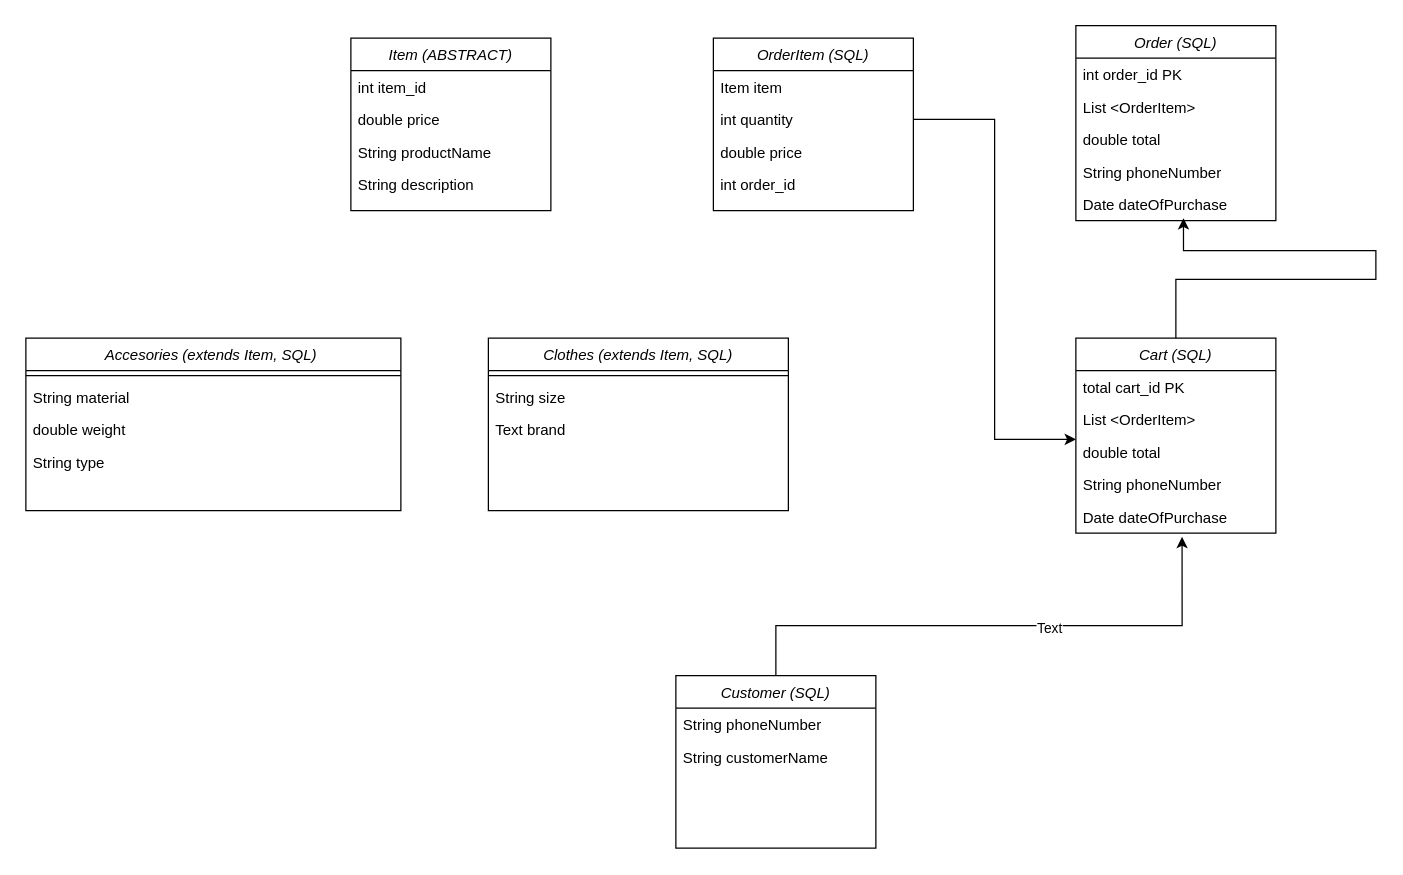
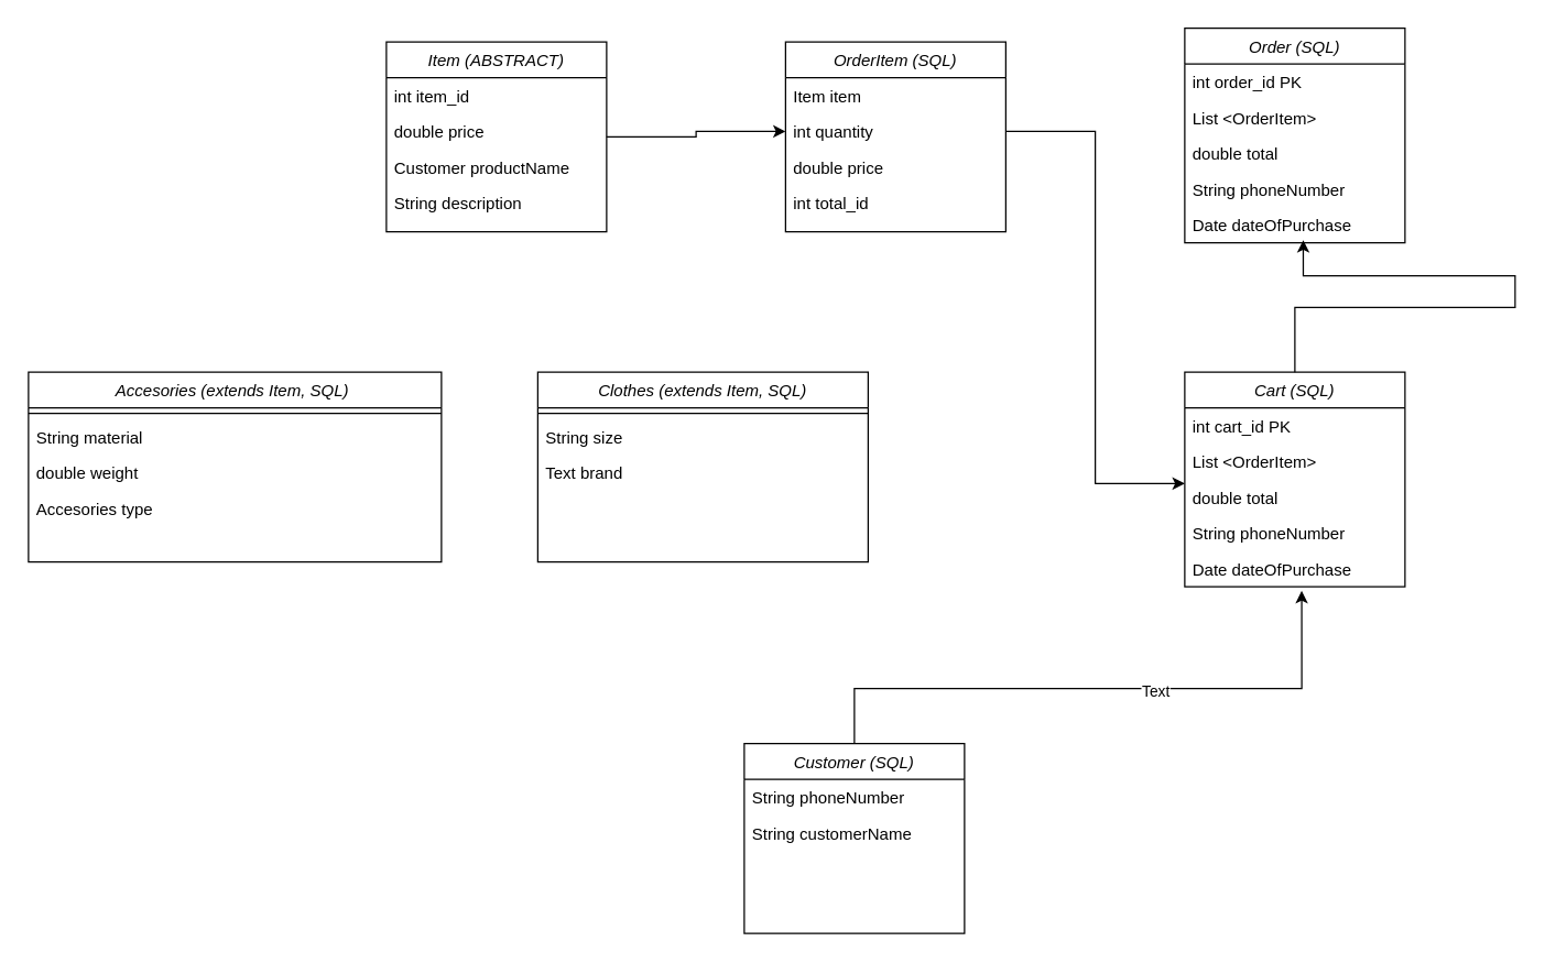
  <mxCell id="0" />
  <mxCell id="1" parent="0" />
+ <mxCell id="2" style="edgeStyle=orthogonalEdgeStyle;rounded=0;orthogonalLoop=1;jettySize=auto;html=1;entryX=0;entryY=0.5;entryDx=0;entryDy=0;" parent="1" source="3" target="34" edge="1"><mxGeometry relative="1" as="geometry" /></mxCell>
  <mxCell id="3" value="Item (ABSTRACT)" style="swimlane;fontStyle=2;align=center;verticalAlign=top;childLayout=stackLayout;horizontal=1;startSize=26;horizontalStack=0;resizeParent=1;resizeLast=0;collapsible=1;marginBottom=0;rounded=0;shadow=0;strokeWidth=1;" parent="1" vertex="1"><mxGeometry x="280" y="30" width="160" height="138" as="geometry"><mxRectangle x="230" y="140" width="160" height="26" as="alternateBounds" /></mxGeometry></mxCell>
  <mxCell id="4" value="int item_id" style="text;align=left;verticalAlign=top;spacingLeft=4;spacingRight=4;overflow=hidden;rotatable=0;points=[[0,0.5],[1,0.5]];portConstraint=eastwest;" parent="3" vertex="1"><mxGeometry y="26" width="160" height="26" as="geometry" /></mxCell>
  <mxCell id="5" value="double price" style="text;align=left;verticalAlign=top;spacingLeft=4;spacingRight=4;overflow=hidden;rotatable=0;points=[[0,0.5],[1,0.5]];portConstraint=eastwest;rounded=0;shadow=0;html=0;" parent="3" vertex="1"><mxGeometry y="52" width="160" height="26" as="geometry" /></mxCell>
- <mxCell id="6" value="String productName" style="text;align=left;verticalAlign=top;spacingLeft=4;spacingRight=4;overflow=hidden;rotatable=0;points=[[0,0.5],[1,0.5]];portConstraint=eastwest;rounded=0;shadow=0;html=0;" parent="3" vertex="1"><mxGeometry y="78" width="160" height="26" as="geometry" /></mxCell>
+ <mxCell id="6" value="Customer productName" style="text;align=left;verticalAlign=top;spacingLeft=4;spacingRight=4;overflow=hidden;rotatable=0;points=[[0,0.5],[1,0.5]];portConstraint=eastwest;rounded=0;shadow=0;html=0;" parent="3" vertex="1"><mxGeometry y="78" width="160" height="26" as="geometry" /></mxCell>
  <mxCell id="7" value="String description" style="text;align=left;verticalAlign=top;spacingLeft=4;spacingRight=4;overflow=hidden;rotatable=0;points=[[0,0.5],[1,0.5]];portConstraint=eastwest;rounded=0;shadow=0;html=0;" parent="3" vertex="1"><mxGeometry y="104" width="160" height="26" as="geometry" /></mxCell>
  <mxCell id="8" value="Clothes (extends Item, SQL)" style="swimlane;fontStyle=2;align=center;verticalAlign=top;childLayout=stackLayout;horizontal=1;startSize=26;horizontalStack=0;resizeParent=1;resizeLast=0;collapsible=1;marginBottom=0;rounded=0;shadow=0;strokeWidth=1;" parent="1" vertex="1"><mxGeometry x="390" y="270" width="240" height="138" as="geometry"><mxRectangle x="230" y="140" width="160" height="26" as="alternateBounds" /></mxGeometry></mxCell>
  <mxCell id="9" value="" style="line;html=1;strokeWidth=1;align=left;verticalAlign=middle;spacingTop=-1;spacingLeft=3;spacingRight=3;rotatable=0;labelPosition=right;points=[];portConstraint=eastwest;" parent="8" vertex="1"><mxGeometry y="26" width="240" height="8" as="geometry" /></mxCell>
  <mxCell id="10" value="String size" style="text;align=left;verticalAlign=top;spacingLeft=4;spacingRight=4;overflow=hidden;rotatable=0;points=[[0,0.5],[1,0.5]];portConstraint=eastwest;rounded=0;shadow=0;html=0;" parent="8" vertex="1"><mxGeometry y="34" width="240" height="26" as="geometry" /></mxCell>
  <mxCell id="11" value="Text brand" style="text;align=left;verticalAlign=top;spacingLeft=4;spacingRight=4;overflow=hidden;rotatable=0;points=[[0,0.5],[1,0.5]];portConstraint=eastwest;rounded=0;shadow=0;html=0;" parent="8" vertex="1"><mxGeometry y="60" width="240" height="26" as="geometry" /></mxCell>
  <mxCell id="12" value="Accesories (extends Item, SQL) " style="swimlane;fontStyle=2;align=center;verticalAlign=top;childLayout=stackLayout;horizontal=1;startSize=26;horizontalStack=0;resizeParent=1;resizeLast=0;collapsible=1;marginBottom=0;rounded=0;shadow=0;strokeWidth=1;" parent="1" vertex="1"><mxGeometry x="20" y="270" width="300" height="138" as="geometry"><mxRectangle x="230" y="140" width="160" height="26" as="alternateBounds" /></mxGeometry></mxCell>
  <mxCell id="13" value="" style="line;html=1;strokeWidth=1;align=left;verticalAlign=middle;spacingTop=-1;spacingLeft=3;spacingRight=3;rotatable=0;labelPosition=right;points=[];portConstraint=eastwest;" parent="12" vertex="1"><mxGeometry y="26" width="300" height="8" as="geometry" /></mxCell>
  <mxCell id="14" value="String material" style="text;align=left;verticalAlign=top;spacingLeft=4;spacingRight=4;overflow=hidden;rotatable=0;points=[[0,0.5],[1,0.5]];portConstraint=eastwest;rounded=0;shadow=0;html=0;" parent="12" vertex="1"><mxGeometry y="34" width="300" height="26" as="geometry" /></mxCell>
  <mxCell id="15" value="double weight" style="text;align=left;verticalAlign=top;spacingLeft=4;spacingRight=4;overflow=hidden;rotatable=0;points=[[0,0.5],[1,0.5]];portConstraint=eastwest;rounded=0;shadow=0;html=0;" parent="12" vertex="1"><mxGeometry y="60" width="300" height="26" as="geometry" /></mxCell>
- <mxCell id="16" value="String type" style="text;align=left;verticalAlign=top;spacingLeft=4;spacingRight=4;overflow=hidden;rotatable=0;points=[[0,0.5],[1,0.5]];portConstraint=eastwest;rounded=0;shadow=0;html=0;" parent="12" vertex="1"><mxGeometry y="86" width="300" height="32" as="geometry" /></mxCell>
+ <mxCell id="16" value="Accesories type" style="text;align=left;verticalAlign=top;spacingLeft=4;spacingRight=4;overflow=hidden;rotatable=0;points=[[0,0.5],[1,0.5]];portConstraint=eastwest;rounded=0;shadow=0;html=0;" parent="12" vertex="1"><mxGeometry y="86" width="300" height="32" as="geometry" /></mxCell>
  <mxCell id="17" value="Order (SQL)" style="swimlane;fontStyle=2;align=center;verticalAlign=top;childLayout=stackLayout;horizontal=1;startSize=26;horizontalStack=0;resizeParent=1;resizeLast=0;collapsible=1;marginBottom=0;rounded=0;shadow=0;strokeWidth=1;" parent="1" vertex="1"><mxGeometry x="860" y="20" width="160" height="156" as="geometry"><mxRectangle x="230" y="140" width="160" height="26" as="alternateBounds" /></mxGeometry></mxCell>
  <mxCell id="18" value="int order_id PK" style="text;align=left;verticalAlign=top;spacingLeft=4;spacingRight=4;overflow=hidden;rotatable=0;points=[[0,0.5],[1,0.5]];portConstraint=eastwest;" parent="17" vertex="1"><mxGeometry y="26" width="160" height="26" as="geometry" /></mxCell>
  <mxCell id="19" value="List &lt;OrderItem&gt;" style="text;align=left;verticalAlign=top;spacingLeft=4;spacingRight=4;overflow=hidden;rotatable=0;points=[[0,0.5],[1,0.5]];portConstraint=eastwest;rounded=0;shadow=0;html=0;" parent="17" vertex="1"><mxGeometry y="52" width="160" height="26" as="geometry" /></mxCell>
  <mxCell id="20" value="double total" style="text;align=left;verticalAlign=top;spacingLeft=4;spacingRight=4;overflow=hidden;rotatable=0;points=[[0,0.5],[1,0.5]];portConstraint=eastwest;rounded=0;shadow=0;html=0;" parent="17" vertex="1"><mxGeometry y="78" width="160" height="26" as="geometry" /></mxCell>
  <mxCell id="21" value="String phoneNumber" style="text;align=left;verticalAlign=top;spacingLeft=4;spacingRight=4;overflow=hidden;rotatable=0;points=[[0,0.5],[1,0.5]];portConstraint=eastwest;rounded=0;shadow=0;html=0;" parent="17" vertex="1"><mxGeometry y="104" width="160" height="26" as="geometry" /></mxCell>
  <mxCell id="22" value="Date dateOfPurchase" style="text;align=left;verticalAlign=top;spacingLeft=4;spacingRight=4;overflow=hidden;rotatable=0;points=[[0,0.5],[1,0.5]];portConstraint=eastwest;rounded=0;shadow=0;html=0;" parent="17" vertex="1"><mxGeometry y="130" width="160" height="26" as="geometry" /></mxCell>
  <mxCell id="23" value="Cart (SQL)" style="swimlane;fontStyle=2;align=center;verticalAlign=top;childLayout=stackLayout;horizontal=1;startSize=26;horizontalStack=0;resizeParent=1;resizeLast=0;collapsible=1;marginBottom=0;rounded=0;shadow=0;strokeWidth=1;" parent="1" vertex="1"><mxGeometry x="860" y="270" width="160" height="156" as="geometry"><mxRectangle x="230" y="140" width="160" height="26" as="alternateBounds" /></mxGeometry></mxCell>
- <mxCell id="24" value="total cart_id PK" style="text;align=left;verticalAlign=top;spacingLeft=4;spacingRight=4;overflow=hidden;rotatable=0;points=[[0,0.5],[1,0.5]];portConstraint=eastwest;rounded=0;shadow=0;html=0;" parent="23" vertex="1"><mxGeometry y="26" width="160" height="26" as="geometry" /></mxCell>
+ <mxCell id="24" value="int cart_id PK" style="text;align=left;verticalAlign=top;spacingLeft=4;spacingRight=4;overflow=hidden;rotatable=0;points=[[0,0.5],[1,0.5]];portConstraint=eastwest;rounded=0;shadow=0;html=0;" parent="23" vertex="1"><mxGeometry y="26" width="160" height="26" as="geometry" /></mxCell>
  <mxCell id="25" value="List &lt;OrderItem&gt;" style="text;align=left;verticalAlign=top;spacingLeft=4;spacingRight=4;overflow=hidden;rotatable=0;points=[[0,0.5],[1,0.5]];portConstraint=eastwest;" parent="23" vertex="1"><mxGeometry y="52" width="160" height="26" as="geometry" /></mxCell>
  <mxCell id="26" value="double total" style="text;align=left;verticalAlign=top;spacingLeft=4;spacingRight=4;overflow=hidden;rotatable=0;points=[[0,0.5],[1,0.5]];portConstraint=eastwest;rounded=0;shadow=0;html=0;" parent="23" vertex="1"><mxGeometry y="78" width="160" height="26" as="geometry" /></mxCell>
  <mxCell id="27" value="String phoneNumber" style="text;align=left;verticalAlign=top;spacingLeft=4;spacingRight=4;overflow=hidden;rotatable=0;points=[[0,0.5],[1,0.5]];portConstraint=eastwest;rounded=0;shadow=0;html=0;" parent="23" vertex="1"><mxGeometry y="104" width="160" height="26" as="geometry" /></mxCell>
  <mxCell id="28" value="Date dateOfPurchase" style="text;align=left;verticalAlign=top;spacingLeft=4;spacingRight=4;overflow=hidden;rotatable=0;points=[[0,0.5],[1,0.5]];portConstraint=eastwest;rounded=0;shadow=0;html=0;" parent="23" vertex="1"><mxGeometry y="130" width="160" height="26" as="geometry" /></mxCell>
  <mxCell id="29" value="Customer (SQL)" style="swimlane;fontStyle=2;align=center;verticalAlign=top;childLayout=stackLayout;horizontal=1;startSize=26;horizontalStack=0;resizeParent=1;resizeLast=0;collapsible=1;marginBottom=0;rounded=0;shadow=0;strokeWidth=1;" parent="1" vertex="1"><mxGeometry x="540" y="540" width="160" height="138" as="geometry"><mxRectangle x="230" y="140" width="160" height="26" as="alternateBounds" /></mxGeometry></mxCell>
  <mxCell id="30" value="String phoneNumber" style="text;align=left;verticalAlign=top;spacingLeft=4;spacingRight=4;overflow=hidden;rotatable=0;points=[[0,0.5],[1,0.5]];portConstraint=eastwest;rounded=0;shadow=0;html=0;" parent="29" vertex="1"><mxGeometry y="26" width="160" height="26" as="geometry" /></mxCell>
  <mxCell id="31" value="String customerName" style="text;align=left;verticalAlign=top;spacingLeft=4;spacingRight=4;overflow=hidden;rotatable=0;points=[[0,0.5],[1,0.5]];portConstraint=eastwest;rounded=0;shadow=0;html=0;" parent="29" vertex="1"><mxGeometry y="52" width="160" height="26" as="geometry" /></mxCell>
  <mxCell id="32" value="OrderItem (SQL)&#10;" style="swimlane;fontStyle=2;align=center;verticalAlign=top;childLayout=stackLayout;horizontal=1;startSize=26;horizontalStack=0;resizeParent=1;resizeLast=0;collapsible=1;marginBottom=0;rounded=0;shadow=0;strokeWidth=1;" parent="1" vertex="1"><mxGeometry x="570" y="30" width="160" height="138" as="geometry"><mxRectangle x="230" y="140" width="160" height="26" as="alternateBounds" /></mxGeometry></mxCell>
  <mxCell id="33" value="Item item" style="text;align=left;verticalAlign=top;spacingLeft=4;spacingRight=4;overflow=hidden;rotatable=0;points=[[0,0.5],[1,0.5]];portConstraint=eastwest;" parent="32" vertex="1"><mxGeometry y="26" width="160" height="26" as="geometry" /></mxCell>
  <mxCell id="34" value="int quantity" style="text;align=left;verticalAlign=top;spacingLeft=4;spacingRight=4;overflow=hidden;rotatable=0;points=[[0,0.5],[1,0.5]];portConstraint=eastwest;rounded=0;shadow=0;html=0;" parent="32" vertex="1"><mxGeometry y="52" width="160" height="26" as="geometry" /></mxCell>
  <mxCell id="35" value="double price" style="text;align=left;verticalAlign=top;spacingLeft=4;spacingRight=4;overflow=hidden;rotatable=0;points=[[0,0.5],[1,0.5]];portConstraint=eastwest;rounded=0;shadow=0;html=0;" parent="32" vertex="1"><mxGeometry y="78" width="160" height="26" as="geometry" /></mxCell>
- <mxCell id="36" value="int order_id" style="text;align=left;verticalAlign=top;spacingLeft=4;spacingRight=4;overflow=hidden;rotatable=0;points=[[0,0.5],[1,0.5]];portConstraint=eastwest;rounded=0;shadow=0;html=0;" parent="32" vertex="1"><mxGeometry y="104" width="160" height="26" as="geometry" /></mxCell>
+ <mxCell id="36" value="int total_id" style="text;align=left;verticalAlign=top;spacingLeft=4;spacingRight=4;overflow=hidden;rotatable=0;points=[[0,0.5],[1,0.5]];portConstraint=eastwest;rounded=0;shadow=0;html=0;" parent="32" vertex="1"><mxGeometry y="104" width="160" height="26" as="geometry" /></mxCell>
  <mxCell id="37" style="edgeStyle=orthogonalEdgeStyle;rounded=0;orthogonalLoop=1;jettySize=auto;html=1;exitX=1;exitY=0.5;exitDx=0;exitDy=0;entryX=0;entryY=0.115;entryDx=0;entryDy=0;entryPerimeter=0;" parent="1" source="34" target="26" edge="1"><mxGeometry relative="1" as="geometry" /></mxCell>
  <mxCell id="38" style="edgeStyle=orthogonalEdgeStyle;rounded=0;orthogonalLoop=1;jettySize=auto;html=1;entryX=0.538;entryY=0.923;entryDx=0;entryDy=0;entryPerimeter=0;" parent="1" source="23" target="22" edge="1"><mxGeometry relative="1" as="geometry"><Array as="points"><mxPoint x="940" y="223" /><mxPoint x="1100" y="223" /><mxPoint x="1100" y="200" /><mxPoint x="946" y="200" /></Array></mxGeometry></mxCell>
  <mxCell id="39" style="edgeStyle=orthogonalEdgeStyle;rounded=0;orthogonalLoop=1;jettySize=auto;html=1;entryX=0.531;entryY=1.115;entryDx=0;entryDy=0;entryPerimeter=0;" parent="1" source="29" target="28" edge="1"><mxGeometry relative="1" as="geometry"><Array as="points"><mxPoint x="620" y="500" /><mxPoint x="945" y="500" /></Array></mxGeometry></mxCell>
  <mxCell id="40" value="Text" style="edgeLabel;html=1;align=center;verticalAlign=middle;resizable=0;points=[];" parent="39" vertex="1" connectable="0"><mxGeometry x="0.184" y="-1" relative="1" as="geometry"><mxPoint as="offset" /></mxGeometry></mxCell>
